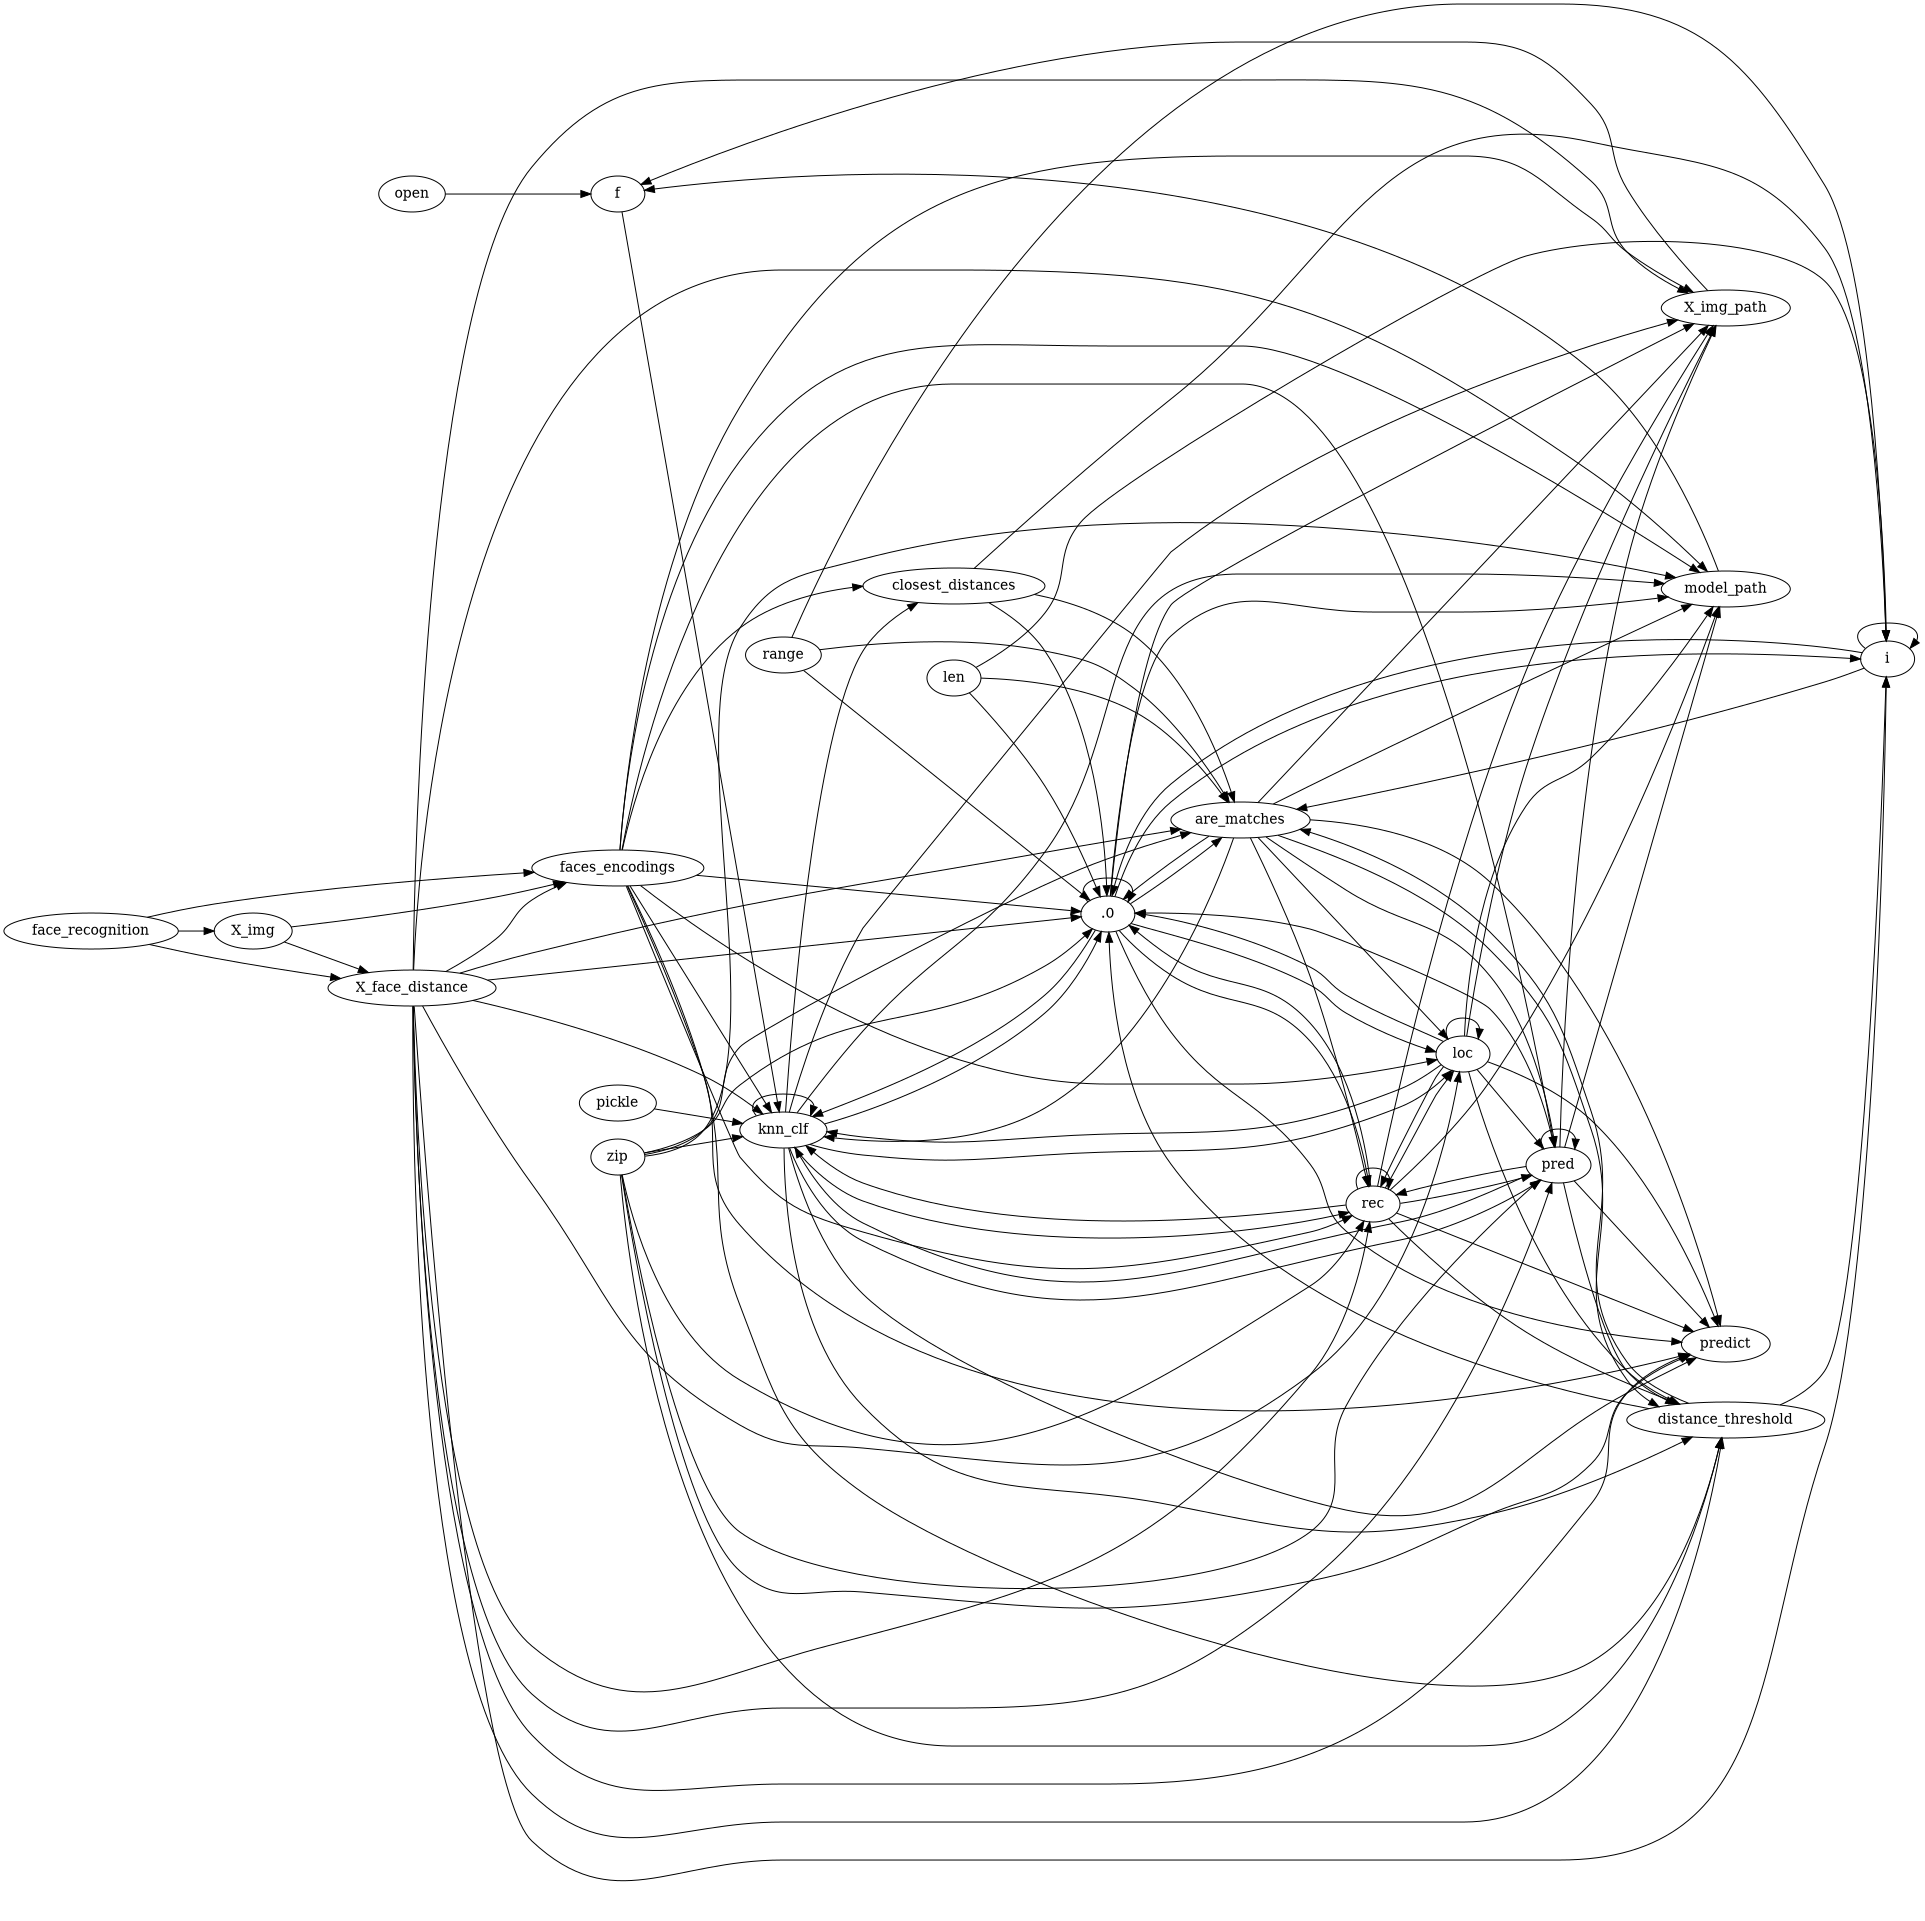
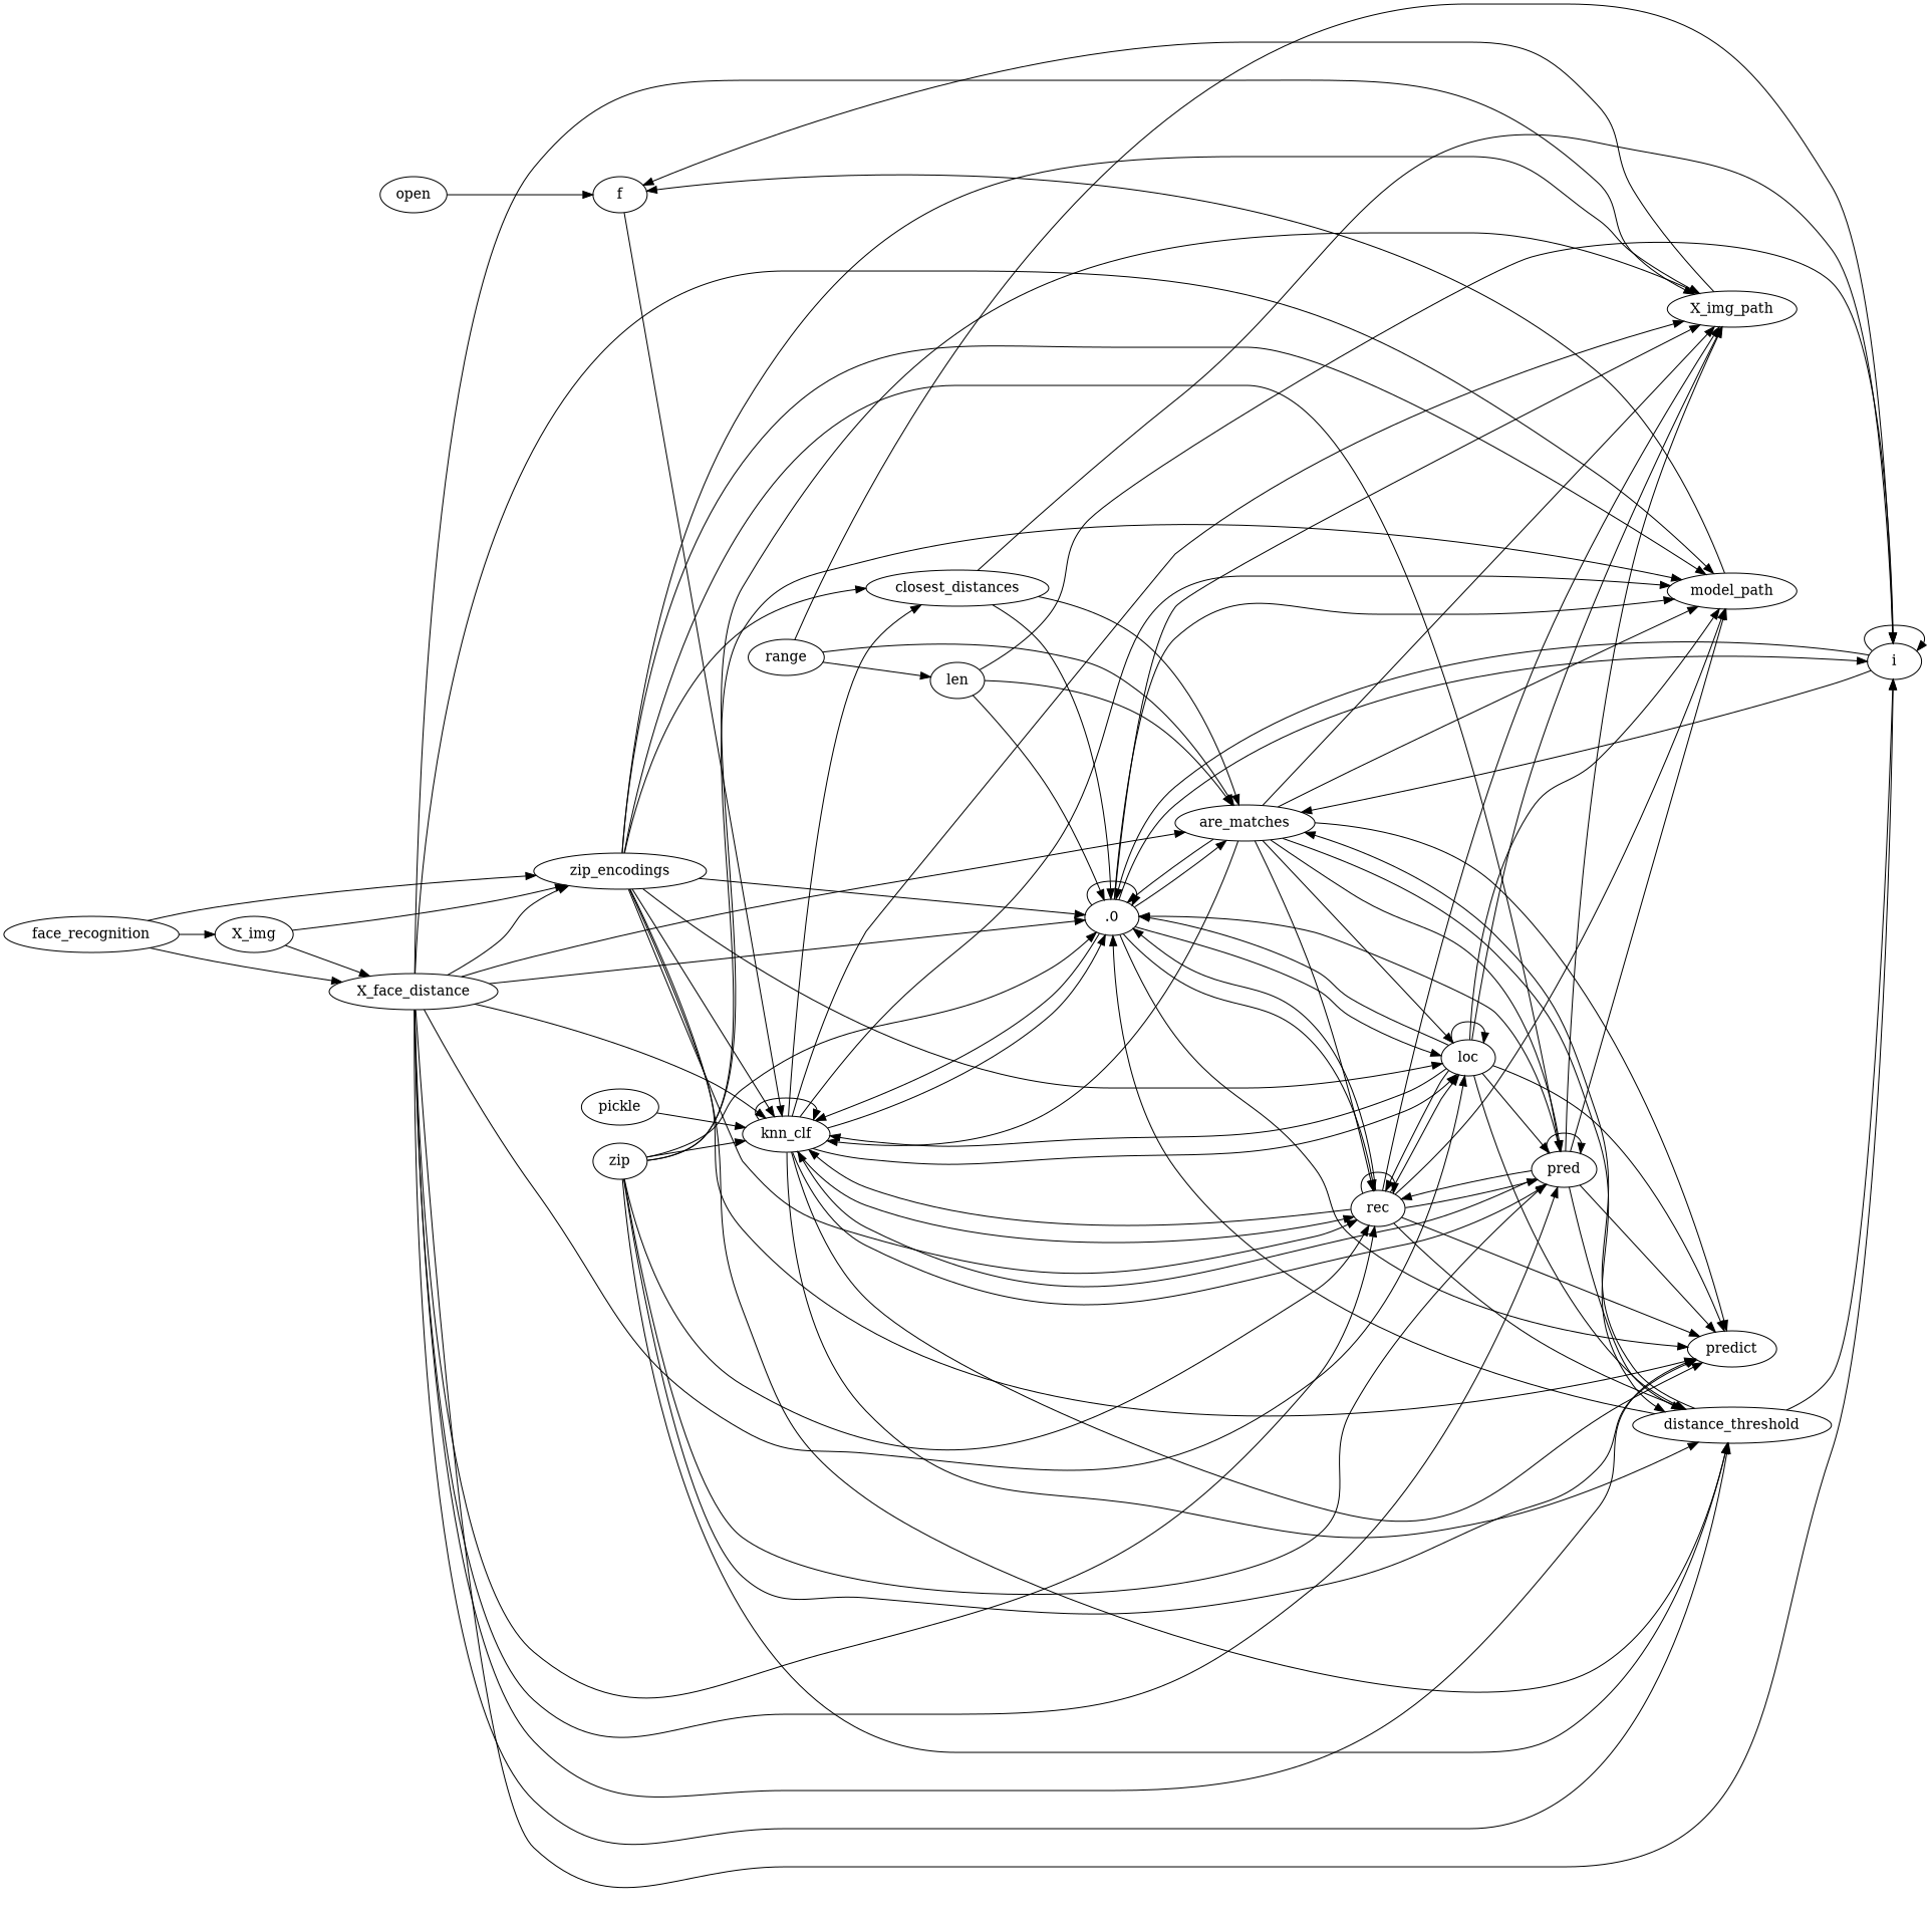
  strict digraph {
    rankdir=LR
    open
    f
    knn_clf
    model_path
    X_img_path
    closest_distances
    .0
    distance_threshold
    pred
    loc
    rec
    predict
    i
    are_matches
    pickle
    n16 [label=X_face_distance]
    X_img
-   faces_encodings
+   faces_encodings [label=zip_encodings]
    face_recognition
    len
    range
    zip
    open -> f
    f -> knn_clf
    knn_clf -> knn_clf
    knn_clf -> model_path
    knn_clf -> X_img_path
    knn_clf -> closest_distances
    knn_clf -> .0
    knn_clf -> distance_threshold
    knn_clf -> pred
    knn_clf -> loc
    knn_clf -> rec
    knn_clf -> predict
    model_path -> f
    X_img_path -> f
    closest_distances -> .0
    closest_distances -> i
    closest_distances -> are_matches
    .0 -> knn_clf
    .0 -> model_path
    .0 -> X_img_path
    .0 -> .0
    .0 -> loc
    .0 -> rec
    .0 -> predict
    .0 -> i
    .0 -> are_matches
    distance_threshold -> .0
    distance_threshold -> i
    distance_threshold -> are_matches
    pred -> knn_clf
    pred -> model_path
    pred -> X_img_path
    pred -> .0
    pred -> distance_threshold
    pred -> pred
    pred -> rec
    pred -> predict
    loc -> knn_clf
    loc -> model_path
    loc -> X_img_path
    loc -> .0
    loc -> distance_threshold
    loc -> pred
    loc -> loc
    loc -> rec
    loc -> predict
    rec -> knn_clf
    rec -> model_path
    rec -> X_img_path
    rec -> .0
    rec -> distance_threshold
    rec -> pred
    rec -> loc
    rec -> rec
    rec -> predict
    i -> .0
    i -> i
    i -> are_matches
    are_matches -> knn_clf
    are_matches -> model_path
    are_matches -> X_img_path
    are_matches -> .0
    are_matches -> distance_threshold
    are_matches -> pred
    are_matches -> loc
    are_matches -> rec
    are_matches -> predict
    pickle -> knn_clf
    n16 -> knn_clf
    n16 -> model_path
    n16 -> X_img_path
    n16 -> .0
    n16 -> distance_threshold
    n16 -> pred
    n16 -> loc
    n16 -> rec
    n16 -> predict
    n16 -> i
    n16 -> are_matches
    n16 -> faces_encodings
    X_img -> n16
    X_img -> faces_encodings
    faces_encodings -> knn_clf
    faces_encodings -> model_path
    faces_encodings -> X_img_path
    faces_encodings -> closest_distances
    faces_encodings -> .0
    faces_encodings -> distance_threshold
    faces_encodings -> pred
    faces_encodings -> loc
    faces_encodings -> rec
    faces_encodings -> predict
    face_recognition -> n16
    face_recognition -> X_img
    face_recognition -> faces_encodings
    len -> .0
    len -> i
    len -> are_matches
-   range -> .0
+   range -> len
    range -> i
    range -> are_matches
    zip -> knn_clf
    zip -> model_path
-   zip -> are_matches
+   zip -> X_img_path
    zip -> .0
    zip -> distance_threshold
    zip -> pred
    zip -> rec
    zip -> predict
  }
